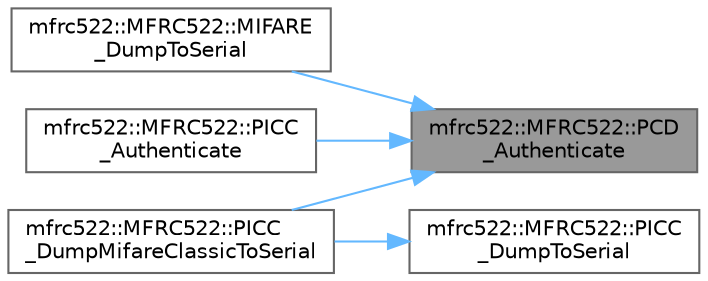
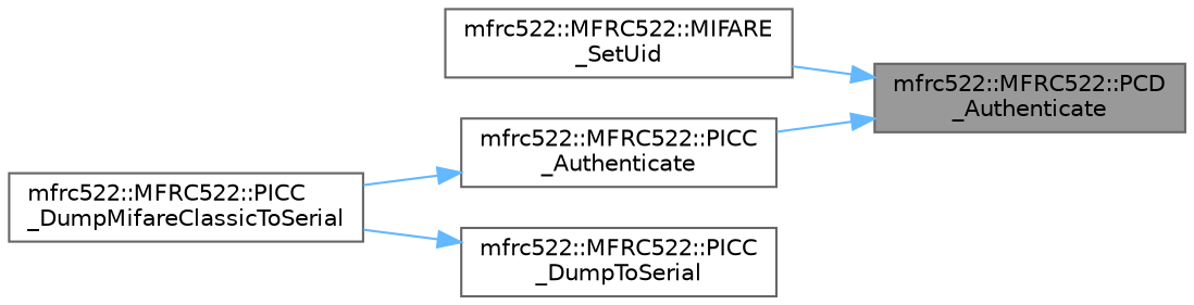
  digraph {
    rankdir=RL
    node [color=grey40 fillcolor=white fontname=Helvetica fontsize=10 shape=box style=filled]
    edge [color=steelblue1 dir=back fontname=Helvetica fontsize=10 labelfontname=Helvetica labelfontsize=10 style=solid]
    n1 [color=gray40 fillcolor=grey60 fontcolor=black height=0.2 label="mfrc522::MFRC522::PCD\l_Authenticate" width=0.4]
-   n2 [height=0.2 label="mfrc522::MFRC522::MIFARE\l_DumpToSerial" width=0.4]
+   n2 [height=0.2 label="mfrc522::MFRC522::MIFARE\l_SetUid" width=0.4]
    n3 [height=0.2 label="mfrc522::MFRC522::PICC\l_Authenticate" width=0.4]
    n4 [height=0.2 label="mfrc522::MFRC522::PICC\l_DumpMifareClassicToSerial" width=0.4]
    n5 [height=0.2 label="mfrc522::MFRC522::PICC\l_DumpToSerial" width=0.4]
    n1 -> n2
    n1 -> n3
-   n1 -> n4
+   n3 -> n4
    n5 -> n4
  }
